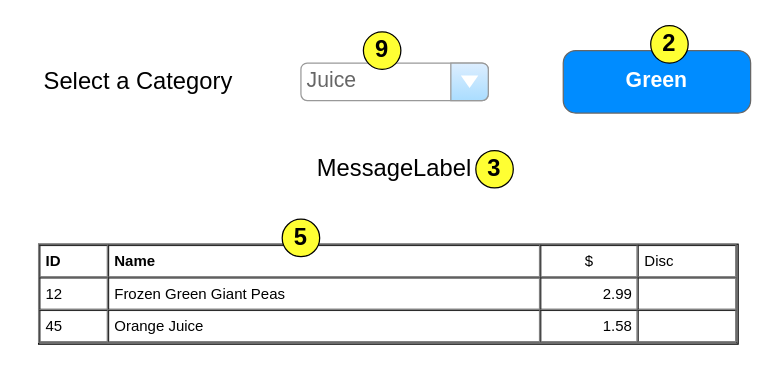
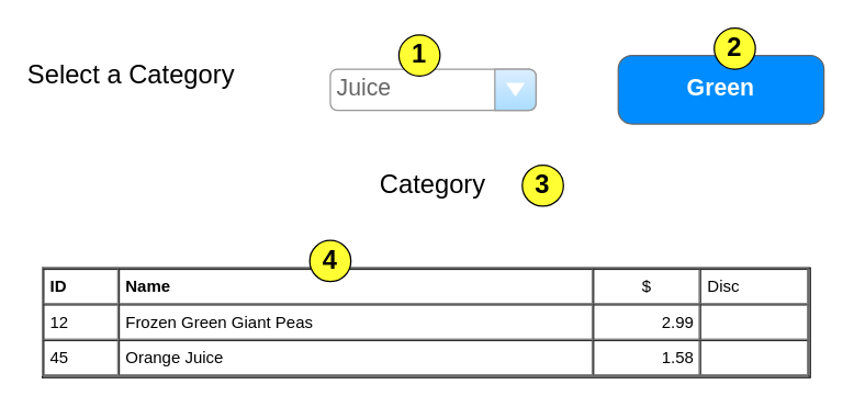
  <mxCell id="0" />
  <mxCell id="1" parent="0" />
- <mxCell id="2" value="Select a Category" style="text;html=1;strokeColor=none;fillColor=none;align=center;verticalAlign=middle;whiteSpace=wrap;rounded=0;fontSize=19;" vertex="1" parent="1"><mxGeometry x="20" y="55" width="180" height="20" as="geometry" /></mxCell>
+ <mxCell id="2" value="Select a Category" style="text;html=1;strokeColor=none;fillColor=none;align=center;verticalAlign=middle;whiteSpace=wrap;rounded=0;fontSize=19;" vertex="1" parent="1"><mxGeometry x="5" y="45" width="180" height="20" as="geometry" /></mxCell>
  <mxCell id="3" value="Juice" style="strokeWidth=1;shadow=0;dashed=0;align=center;html=1;shape=mxgraph.mockup.forms.comboBox;strokeColor=#999999;fillColor=#ddeeff;align=left;fillColor2=#aaddff;mainText=;fontColor=#666666;fontSize=17;spacingLeft=3;" vertex="1" parent="1"><mxGeometry x="240" y="50" width="150" height="30" as="geometry" /></mxCell>
  <mxCell id="4" value="Green" style="strokeWidth=1;shadow=0;dashed=0;align=center;html=1;shape=mxgraph.mockup.buttons.button;strokeColor=#666666;fontColor=#ffffff;mainText=;buttonStyle=round;fontSize=17;fontStyle=1;fillColor=#008cff;whiteSpace=wrap;" vertex="1" parent="1"><mxGeometry x="450" y="40" width="150" height="50" as="geometry" /></mxCell>
- <mxCell id="5" value="MessageLabel" style="text;html=1;strokeColor=none;fillColor=none;align=center;verticalAlign=middle;whiteSpace=wrap;rounded=0;fontSize=19;" vertex="1" parent="1"><mxGeometry x="30" y="125" width="570" height="20" as="geometry" /></mxCell>
+ <mxCell id="5" value="Category" style="text;html=1;strokeColor=none;fillColor=none;align=center;verticalAlign=middle;whiteSpace=wrap;rounded=0;fontSize=19;" vertex="1" parent="1"><mxGeometry x="30" y="125" width="570" height="20" as="geometry" /></mxCell>
  <mxCell id="6" value="&lt;table cellpadding=&quot;4&quot; cellspacing=&quot;0&quot; border=&quot;1&quot; style=&quot;font-size: 1em ; width: 100% ; height: 100%&quot;&gt;&lt;tbody&gt;&lt;tr&gt;&lt;th&gt;ID&lt;/th&gt;&lt;th style=&quot;text-align: left&quot;&gt;Name&lt;/th&gt;&lt;td style=&quot;text-align: center&quot;&gt;$&lt;/td&gt;&lt;td&gt;Disc&lt;/td&gt;&lt;/tr&gt;&lt;tr&gt;&lt;td&gt;12&lt;/td&gt;&lt;td&gt;Frozen Green Giant Peas&lt;/td&gt;&lt;td style=&quot;text-align: right&quot;&gt;2.99&lt;/td&gt;&lt;td&gt;&lt;br&gt;&lt;/td&gt;&lt;/tr&gt;&lt;tr&gt;&lt;td&gt;45&lt;/td&gt;&lt;td&gt;Orange Juice&lt;/td&gt;&lt;td style=&quot;text-align: right&quot;&gt;1.58&lt;/td&gt;&lt;td&gt;&lt;br&gt;&lt;/td&gt;&lt;/tr&gt;&lt;/tbody&gt;&lt;/table&gt; " style="verticalAlign=top;align=left;overflow=fill;fontSize=12;fontFamily=Helvetica;html=1" vertex="1" parent="1"><mxGeometry x="30" y="195" width="560" height="80" as="geometry" /></mxCell>
- <mxCell id="7" value="9" style="text;html=1;strokeColor=#000000;fillColor=#FFFF33;align=center;verticalAlign=middle;whiteSpace=wrap;rounded=1;fontSize=19;fontStyle=1;arcSize=50;" vertex="1" parent="1"><mxGeometry x="290" y="25" width="30" height="30" as="geometry" /></mxCell>
+ <mxCell id="7" value="1" style="text;html=1;strokeColor=#000000;fillColor=#FFFF33;align=center;verticalAlign=middle;whiteSpace=wrap;rounded=1;fontSize=19;fontStyle=1;arcSize=50;" vertex="1" parent="1"><mxGeometry x="290" y="25" width="30" height="30" as="geometry" /></mxCell>
  <mxCell id="8" value="2" style="text;html=1;strokeColor=#000000;fillColor=#FFFF33;align=center;verticalAlign=middle;whiteSpace=wrap;rounded=1;fontSize=19;fontStyle=1;arcSize=50;" vertex="1" parent="1"><mxGeometry x="520" y="20" width="30" height="30" as="geometry" /></mxCell>
  <mxCell id="9" value="3" style="text;html=1;strokeColor=#000000;fillColor=#FFFF33;align=center;verticalAlign=middle;whiteSpace=wrap;rounded=1;fontSize=19;fontStyle=1;arcSize=50;" vertex="1" parent="1"><mxGeometry x="380" y="120" width="30" height="30" as="geometry" /></mxCell>
- <mxCell id="10" value="5" style="text;html=1;strokeColor=#000000;fillColor=#FFFF33;align=center;verticalAlign=middle;whiteSpace=wrap;rounded=1;fontSize=19;fontStyle=1;arcSize=50;" vertex="1" parent="1"><mxGeometry x="225" y="175" width="30" height="30" as="geometry" /></mxCell>
+ <mxCell id="10" value="4" style="text;html=1;strokeColor=#000000;fillColor=#FFFF33;align=center;verticalAlign=middle;whiteSpace=wrap;rounded=1;fontSize=19;fontStyle=1;arcSize=50;" vertex="1" parent="1"><mxGeometry x="225" y="175" width="30" height="30" as="geometry" /></mxCell>
